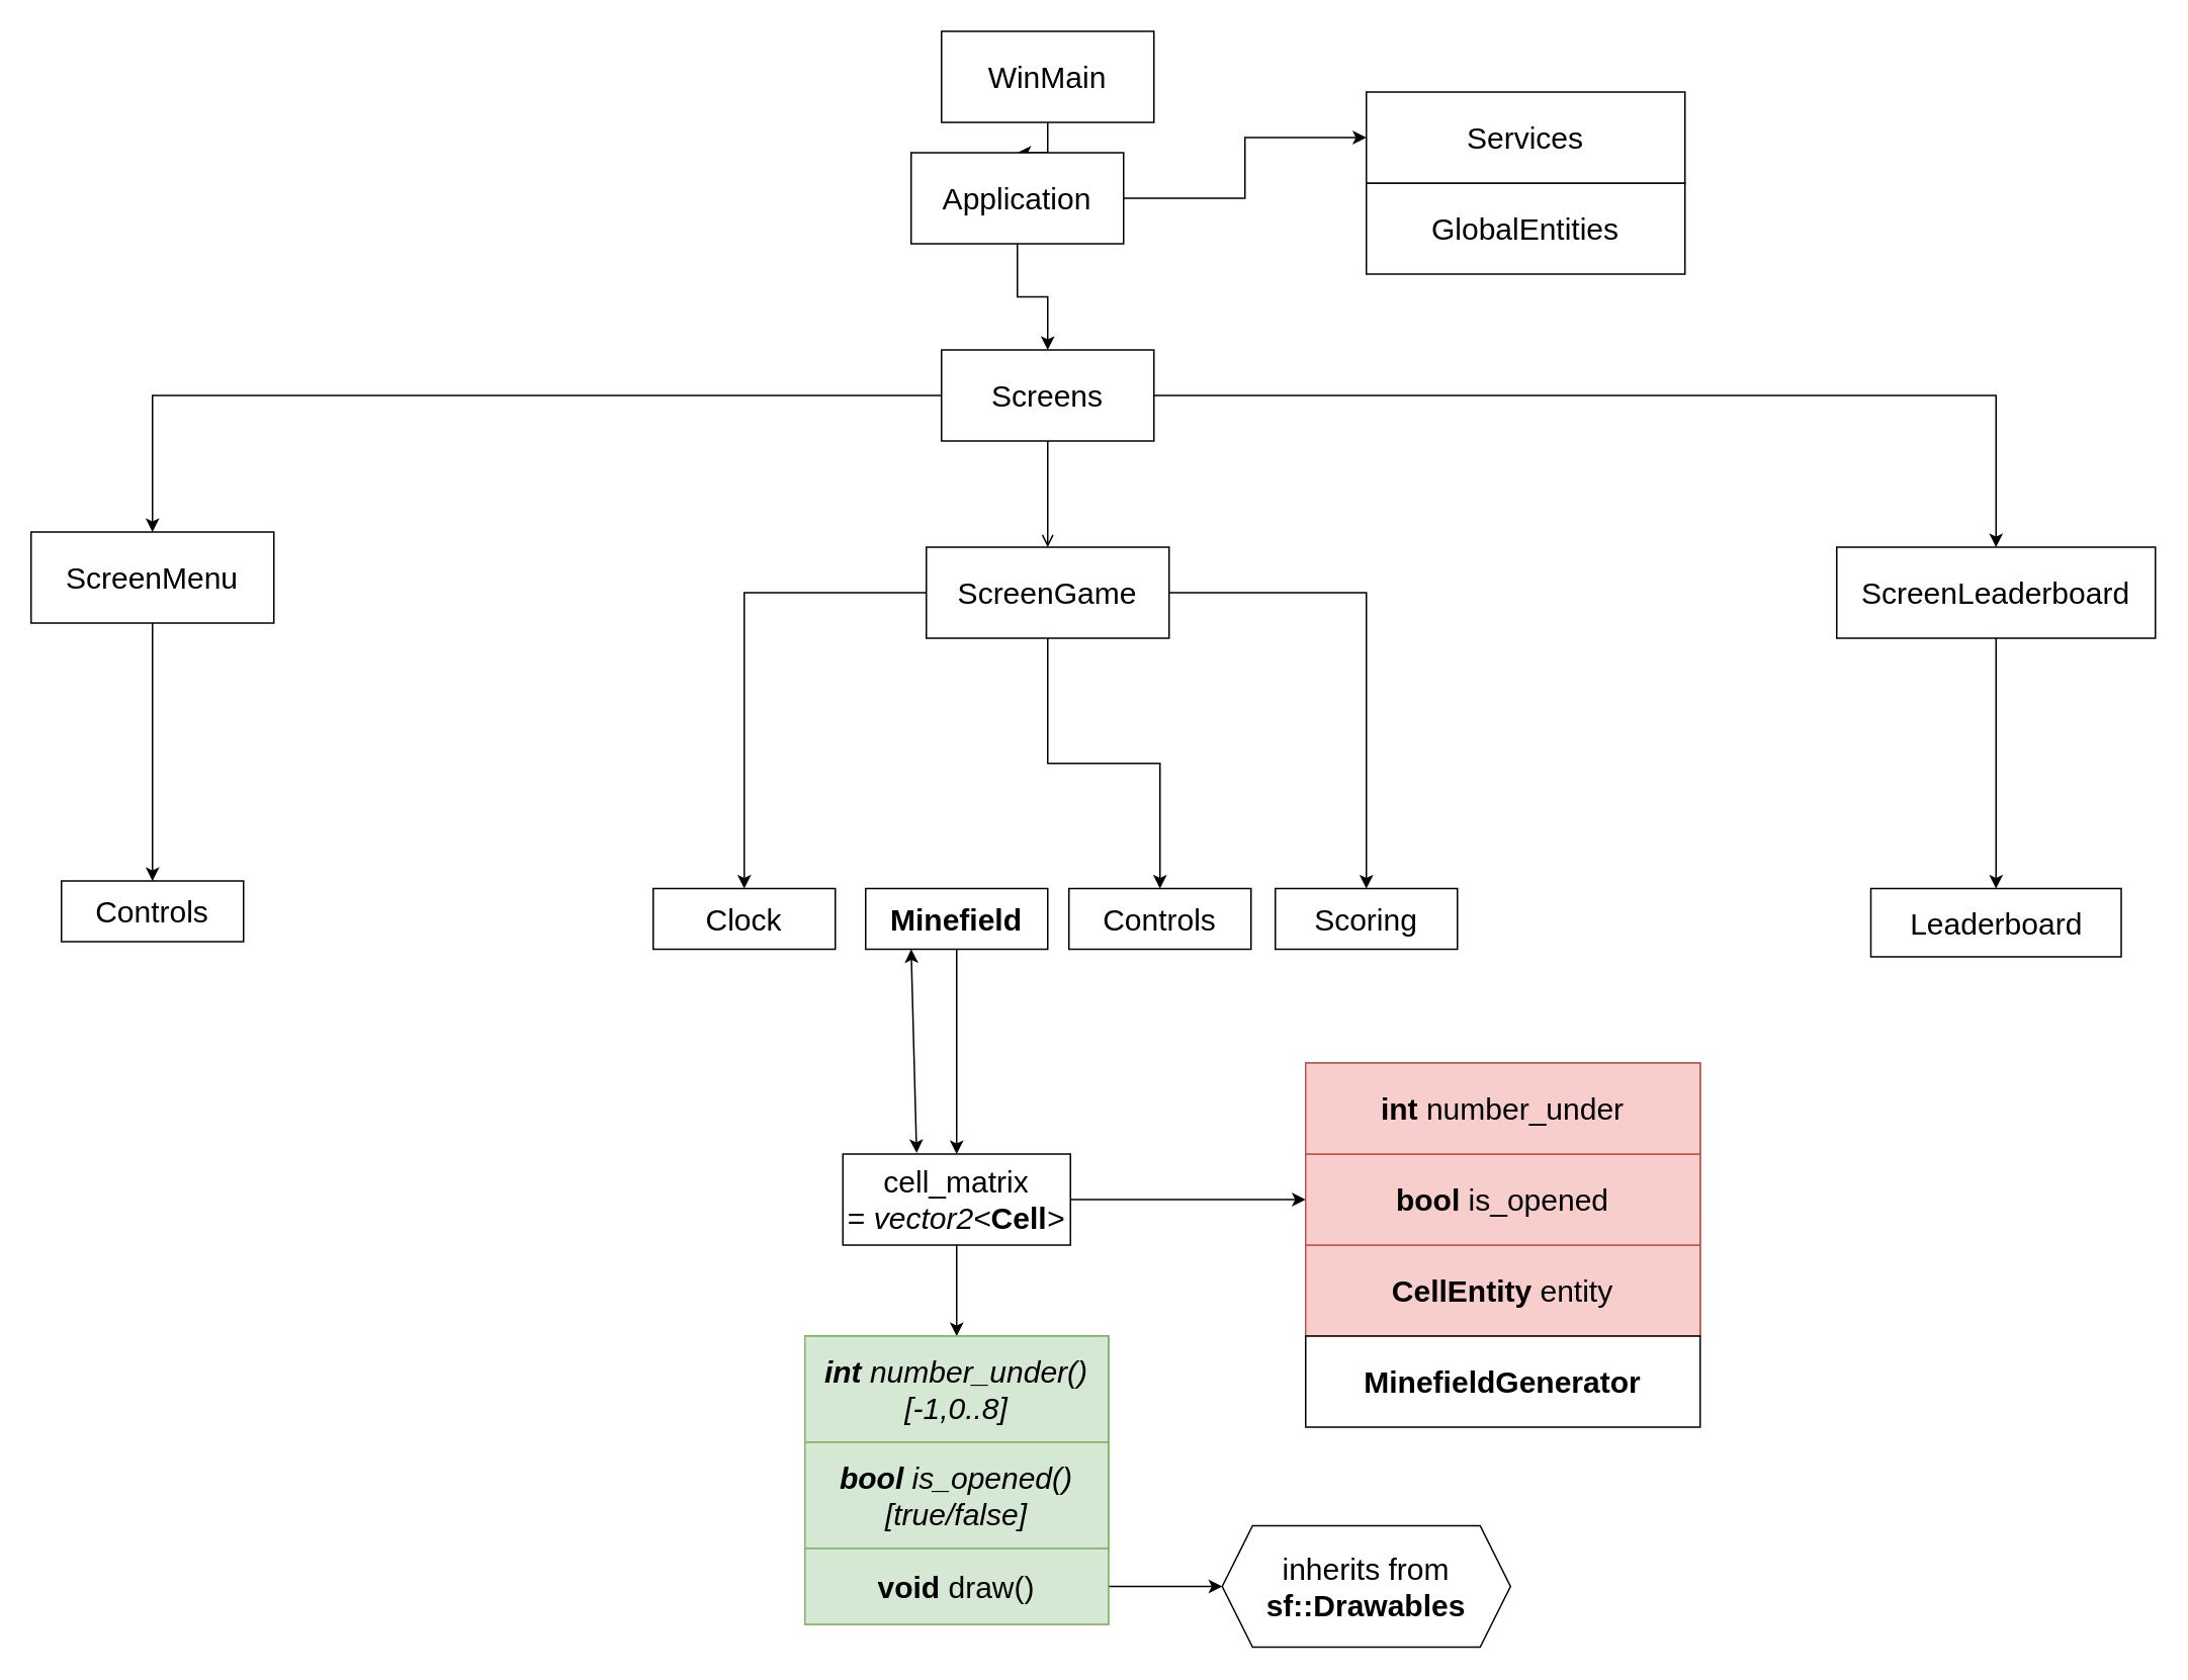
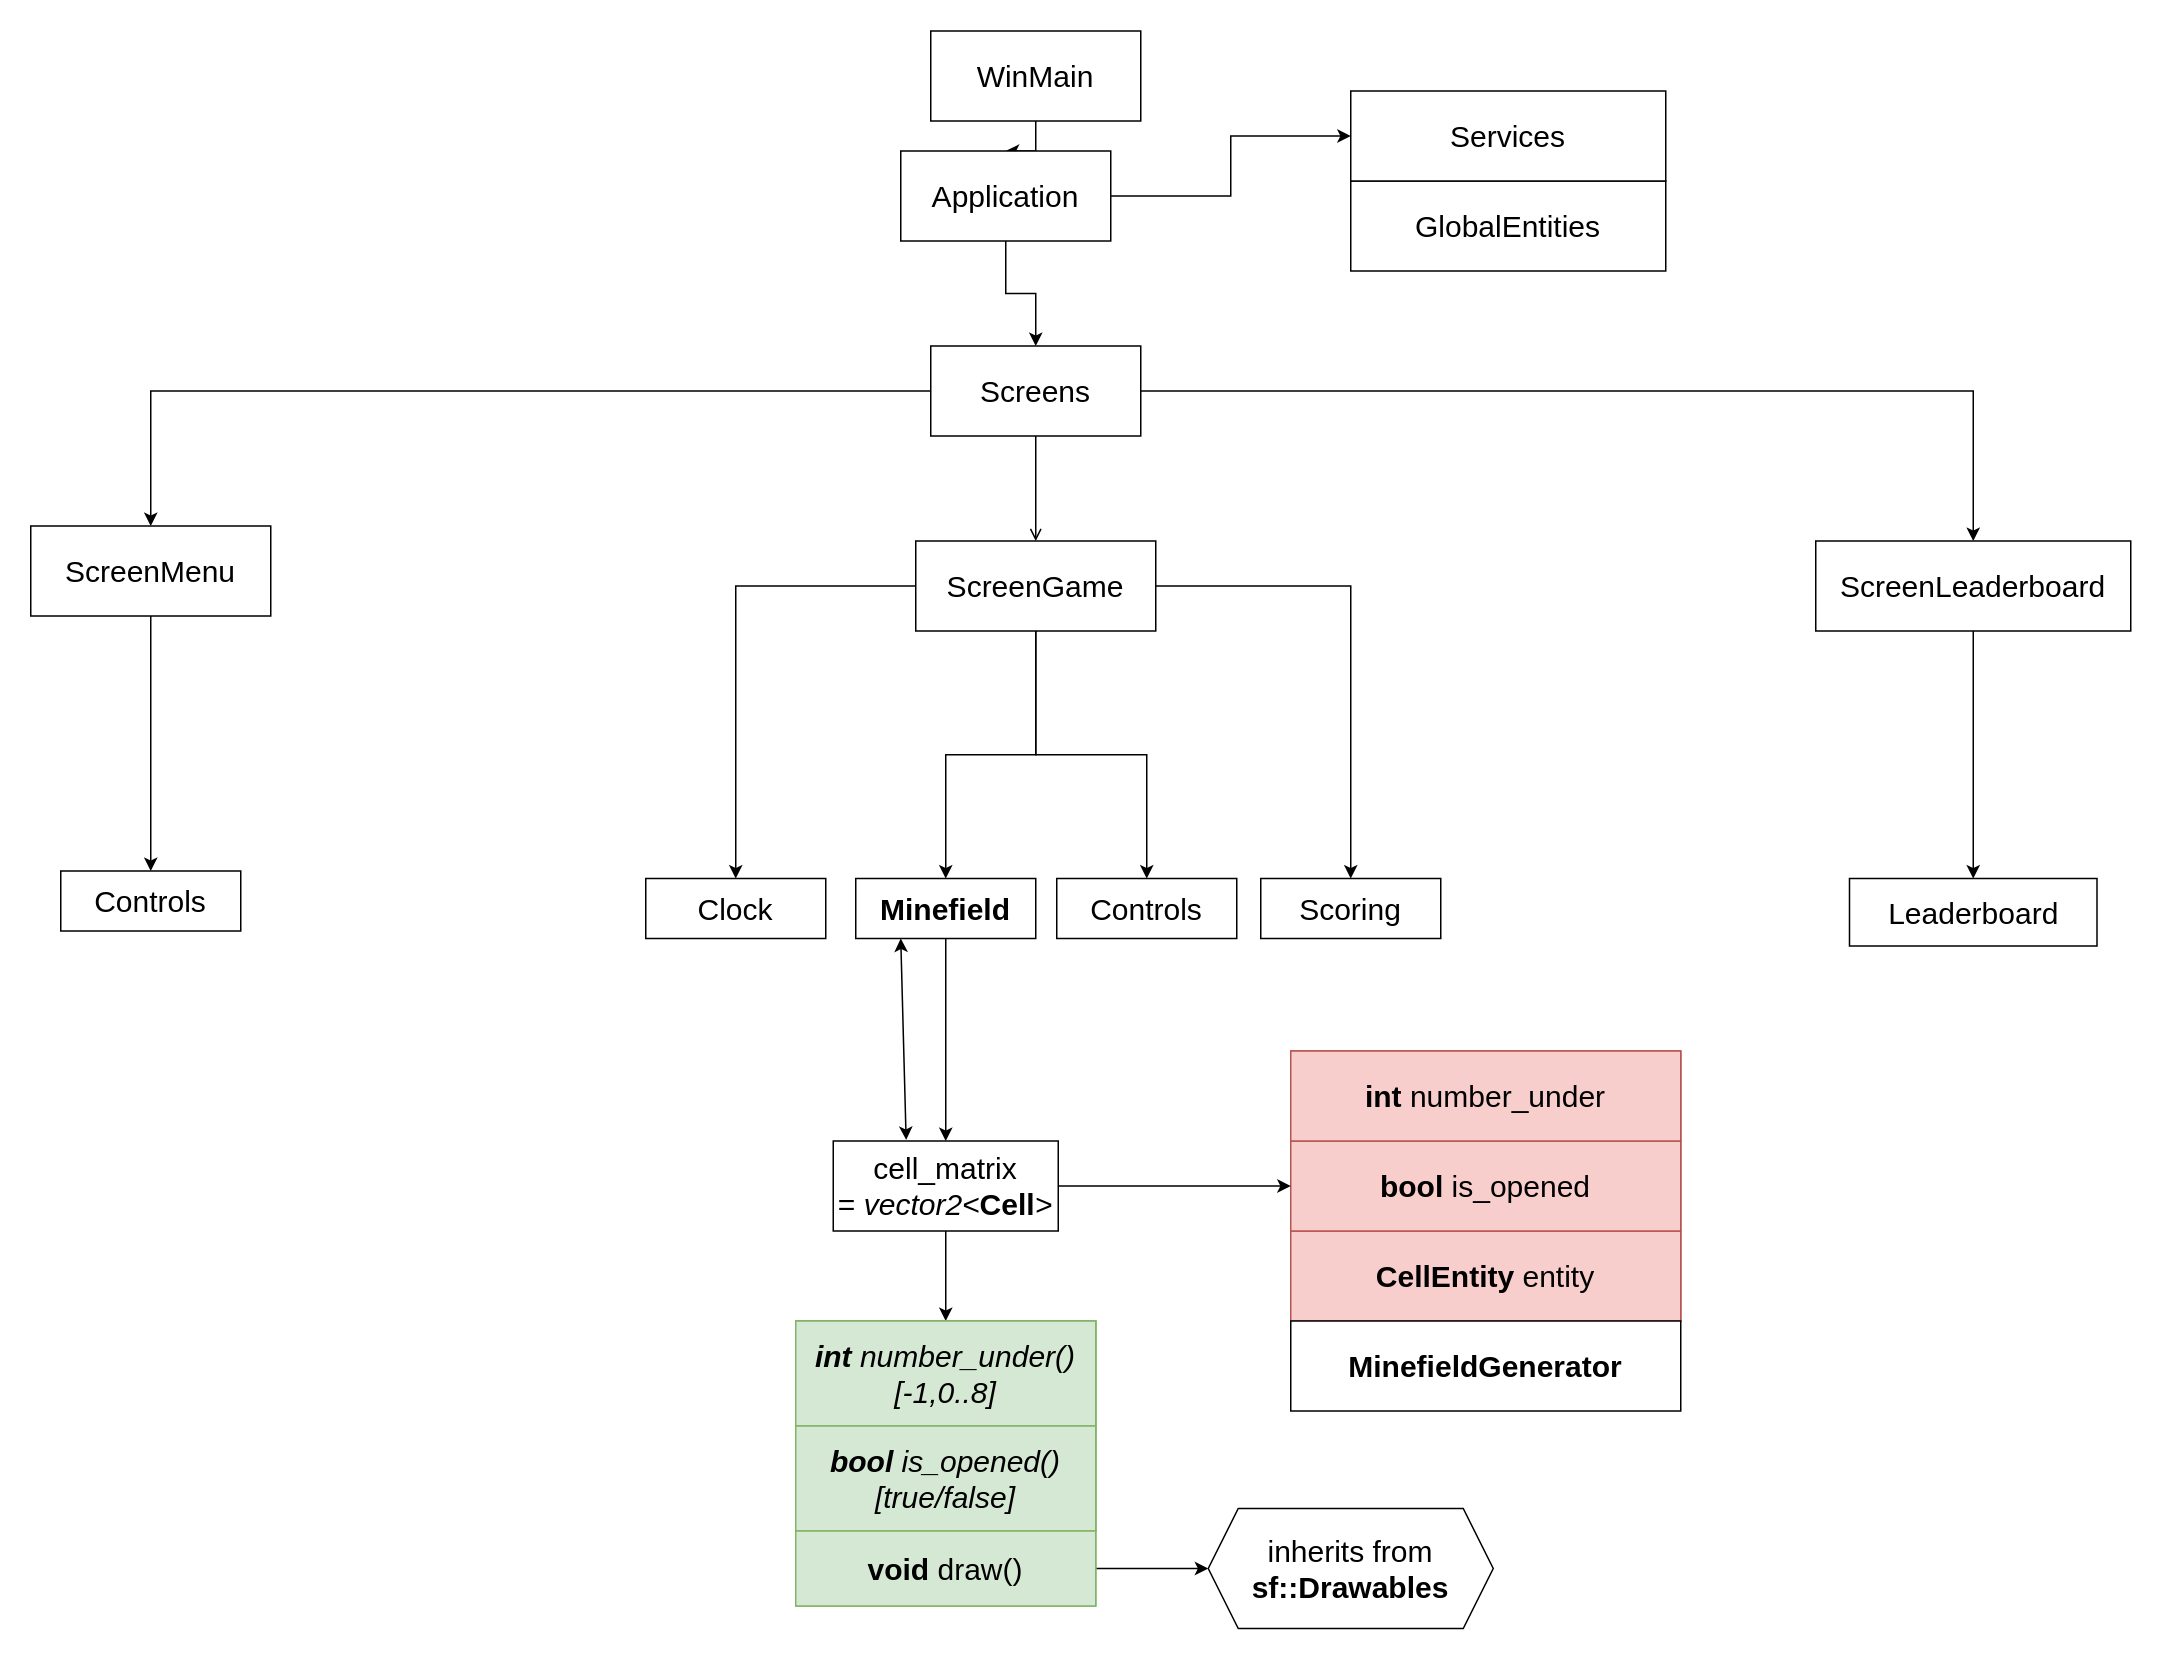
  <mxCell id="0" />
  <mxCell id="1" parent="0" />
  <mxCell id="2" value="" style="edgeStyle=orthogonalEdgeStyle;rounded=0;orthogonalLoop=1;jettySize=auto;html=1;" edge="1" parent="1" source="3" target="6"><mxGeometry relative="1" as="geometry" /></mxCell>
  <mxCell id="3" value="WinMain" style="rounded=0;whiteSpace=wrap;html=1;fontSize=20;" vertex="1" parent="1"><mxGeometry x="620" y="20" width="140" height="60" as="geometry" /></mxCell>
  <mxCell id="4" value="" style="edgeStyle=orthogonalEdgeStyle;rounded=0;orthogonalLoop=1;jettySize=auto;html=1;" edge="1" parent="1" source="6" target="11"><mxGeometry relative="1" as="geometry" /></mxCell>
  <mxCell id="5" value="" style="edgeStyle=orthogonalEdgeStyle;rounded=0;orthogonalLoop=1;jettySize=auto;html=1;" edge="1" parent="1" source="6" target="45"><mxGeometry relative="1" as="geometry" /></mxCell>
  <mxCell id="6" value="Application" style="rounded=0;whiteSpace=wrap;html=1;fontSize=20;" vertex="1" parent="1"><mxGeometry x="600" y="100" width="140" height="60" as="geometry" /></mxCell>
  <mxCell id="7" value="GlobalEntities" style="rounded=0;whiteSpace=wrap;html=1;fontSize=20;" vertex="1" parent="1"><mxGeometry x="900" y="120" width="210" height="60" as="geometry" /></mxCell>
  <mxCell id="8" value="" style="edgeStyle=orthogonalEdgeStyle;rounded=0;orthogonalLoop=1;jettySize=auto;html=1;endArrow=open;" edge="1" parent="1" source="11" target="18"><mxGeometry relative="1" as="geometry" /></mxCell>
  <mxCell id="9" value="" style="edgeStyle=orthogonalEdgeStyle;rounded=0;orthogonalLoop=1;jettySize=auto;html=1;" edge="1" parent="1" source="11" target="13"><mxGeometry relative="1" as="geometry" /></mxCell>
  <mxCell id="10" value="" style="edgeStyle=orthogonalEdgeStyle;rounded=0;orthogonalLoop=1;jettySize=auto;html=1;" edge="1" parent="1" source="11" target="20"><mxGeometry relative="1" as="geometry" /></mxCell>
  <mxCell id="11" value="Screens" style="rounded=0;whiteSpace=wrap;html=1;fontSize=20;" vertex="1" parent="1"><mxGeometry x="620" y="230" width="140" height="60" as="geometry" /></mxCell>
  <mxCell id="12" value="" style="edgeStyle=orthogonalEdgeStyle;rounded=0;orthogonalLoop=1;jettySize=auto;html=1;" edge="1" parent="1" source="13" target="26"><mxGeometry relative="1" as="geometry" /></mxCell>
  <mxCell id="13" value="ScreenMenu" style="rounded=0;whiteSpace=wrap;html=1;fontSize=20;" vertex="1" parent="1"><mxGeometry x="20" y="350" width="160" height="60" as="geometry" /></mxCell>
+ <mxCell id="14" value="" style="edgeStyle=orthogonalEdgeStyle;rounded=0;orthogonalLoop=1;jettySize=auto;html=1;" edge="1" parent="1" source="18" target="22"><mxGeometry relative="1" as="geometry" /></mxCell>
  <mxCell id="15" value="" style="edgeStyle=orthogonalEdgeStyle;rounded=0;orthogonalLoop=1;jettySize=auto;html=1;" edge="1" parent="1" source="18" target="23"><mxGeometry relative="1" as="geometry" /></mxCell>
  <mxCell id="16" value="" style="edgeStyle=orthogonalEdgeStyle;rounded=0;orthogonalLoop=1;jettySize=auto;html=1;" edge="1" parent="1" source="18" target="24"><mxGeometry relative="1" as="geometry" /></mxCell>
  <mxCell id="17" value="" style="edgeStyle=orthogonalEdgeStyle;rounded=0;orthogonalLoop=1;jettySize=auto;html=1;" edge="1" parent="1" source="18" target="25"><mxGeometry relative="1" as="geometry" /></mxCell>
  <mxCell id="18" value="ScreenGame" style="rounded=0;whiteSpace=wrap;html=1;fontSize=20;" vertex="1" parent="1"><mxGeometry x="610" y="360" width="160" height="60" as="geometry" /></mxCell>
  <mxCell id="19" value="" style="edgeStyle=orthogonalEdgeStyle;rounded=0;orthogonalLoop=1;jettySize=auto;html=1;" edge="1" parent="1" source="20" target="27"><mxGeometry relative="1" as="geometry" /></mxCell>
  <mxCell id="20" value="ScreenLeaderboard" style="rounded=0;whiteSpace=wrap;html=1;fontSize=20;" vertex="1" parent="1"><mxGeometry x="1210" y="360" width="210" height="60" as="geometry" /></mxCell>
  <mxCell id="21" value="" style="edgeStyle=orthogonalEdgeStyle;rounded=0;orthogonalLoop=1;jettySize=auto;html=1;" edge="1" parent="1" source="22" target="38"><mxGeometry relative="1" as="geometry" /></mxCell>
  <mxCell id="22" value="Minefield" style="rounded=0;whiteSpace=wrap;html=1;fontSize=20;fontStyle=1" vertex="1" parent="1"><mxGeometry x="570" y="585" width="120" height="40" as="geometry" /></mxCell>
  <mxCell id="23" value="Clock" style="rounded=0;whiteSpace=wrap;html=1;fontSize=20;" vertex="1" parent="1"><mxGeometry x="430" y="585" width="120" height="40" as="geometry" /></mxCell>
  <mxCell id="24" value="Scoring" style="rounded=0;whiteSpace=wrap;html=1;fontSize=20;" vertex="1" parent="1"><mxGeometry x="840" y="585" width="120" height="40" as="geometry" /></mxCell>
  <mxCell id="25" value="Controls" style="rounded=0;whiteSpace=wrap;html=1;fontSize=20;" vertex="1" parent="1"><mxGeometry x="704" y="585" width="120" height="40" as="geometry" /></mxCell>
  <mxCell id="26" value="Controls" style="rounded=0;whiteSpace=wrap;html=1;fontSize=20;" vertex="1" parent="1"><mxGeometry x="40" y="580" width="120" height="40" as="geometry" /></mxCell>
  <mxCell id="27" value="Leaderboard" style="rounded=0;whiteSpace=wrap;html=1;fontSize=20;" vertex="1" parent="1"><mxGeometry x="1232.5" y="585" width="165" height="45" as="geometry" /></mxCell>
  <mxCell id="28" value="" style="group" vertex="1" connectable="0" parent="1"><mxGeometry x="960" y="700" width="260" height="180" as="geometry" /></mxCell>
  <mxCell id="29" value="" style="group" vertex="1" connectable="0" parent="28"><mxGeometry width="260" height="180" as="geometry" /></mxCell>
  <mxCell id="30" value="" style="group;fillColor=#f8cecc;strokeColor=#b85450;" vertex="1" connectable="0" parent="29"><mxGeometry x="-100" width="260" height="180" as="geometry" /></mxCell>
  <mxCell id="31" value="&lt;b&gt;CellEntity&lt;/b&gt; entity" style="whiteSpace=wrap;html=1;fontSize=20;rounded=0;fontStyle=0;fillColor=#f8cecc;strokeColor=#b85450;" vertex="1" parent="30"><mxGeometry y="120" width="260" height="60" as="geometry" /></mxCell>
  <mxCell id="32" value="&lt;b&gt;bool &lt;/b&gt;is_opened" style="whiteSpace=wrap;html=1;fontSize=20;rounded=0;fontStyle=0;fillColor=#f8cecc;strokeColor=#b85450;" vertex="1" parent="30"><mxGeometry y="60" width="260" height="60" as="geometry" /></mxCell>
  <mxCell id="33" value="&lt;b&gt;int &lt;/b&gt;number_under" style="whiteSpace=wrap;html=1;fontSize=20;rounded=0;fontStyle=0;fillColor=#f8cecc;strokeColor=#b85450;" vertex="1" parent="30"><mxGeometry width="260" height="60" as="geometry" /></mxCell>
  <mxCell id="34" value="" style="edgeStyle=orthogonalEdgeStyle;rounded=0;orthogonalLoop=1;jettySize=auto;html=1;" edge="1" parent="1" source="43" target="35"><mxGeometry relative="1" as="geometry" /></mxCell>
  <mxCell id="35" value="inherits from&lt;br&gt;&lt;b&gt;sf::Drawables&lt;/b&gt;" style="shape=hexagon;perimeter=hexagonPerimeter2;whiteSpace=wrap;html=1;fixedSize=1;fontSize=20;rounded=0;fontStyle=0;" vertex="1" parent="1"><mxGeometry x="805" y="1005" width="190" height="80" as="geometry" /></mxCell>
  <mxCell id="36" value="" style="edgeStyle=orthogonalEdgeStyle;rounded=0;orthogonalLoop=1;jettySize=auto;html=1;" edge="1" parent="1" source="38" target="32"><mxGeometry relative="1" as="geometry" /></mxCell>
  <mxCell id="37" value="" style="edgeStyle=orthogonalEdgeStyle;rounded=0;orthogonalLoop=1;jettySize=auto;html=1;" edge="1" parent="1" source="38" target="41"><mxGeometry relative="1" as="geometry" /></mxCell>
  <mxCell id="38" value="cell_matrix =&amp;nbsp;&lt;i style=&quot;border-color: var(--border-color);&quot;&gt;vector2&amp;lt;&lt;/i&gt;&lt;span style=&quot;font-weight: 700;&quot;&gt;Cell&lt;/span&gt;&lt;span style=&quot;border-color: var(--border-color);&quot;&gt;&lt;i style=&quot;border-color: var(--border-color);&quot;&gt;&amp;gt;&lt;/i&gt;&lt;/span&gt;" style="whiteSpace=wrap;html=1;fontSize=20;rounded=0;fontStyle=0;" vertex="1" parent="1"><mxGeometry x="555" y="760" width="150" height="60" as="geometry" /></mxCell>
  <mxCell id="39" value="" style="group;fillColor=#d5e8d4;strokeColor=#82b366;" vertex="1" connectable="0" parent="1"><mxGeometry x="530" y="880" width="200" height="190" as="geometry" /></mxCell>
  <mxCell id="40" value="" style="group;fillColor=#d5e8d4;strokeColor=#82b366;" vertex="1" connectable="0" parent="39"><mxGeometry width="200" height="140" as="geometry" /></mxCell>
  <mxCell id="41" value="&lt;b&gt;int&lt;/b&gt;&amp;nbsp;number_under()&lt;br&gt;[-1,0..8]" style="whiteSpace=wrap;html=1;fontSize=20;rounded=0;fontStyle=2;fillColor=#d5e8d4;strokeColor=#82b366;" vertex="1" parent="40"><mxGeometry width="200" height="70" as="geometry" /></mxCell>
  <mxCell id="42" value="&lt;b&gt;bool &lt;/b&gt;is_opened()&lt;br&gt;[true/false]" style="whiteSpace=wrap;html=1;fontSize=20;rounded=0;fontStyle=2;fillColor=#d5e8d4;strokeColor=#82b366;" vertex="1" parent="40"><mxGeometry y="70" width="200" height="70" as="geometry" /></mxCell>
  <mxCell id="43" value="&lt;b&gt;void &lt;/b&gt;draw()" style="whiteSpace=wrap;html=1;fontSize=20;rounded=0;fontStyle=0;fillColor=#d5e8d4;strokeColor=#82b366;" vertex="1" parent="39"><mxGeometry y="140" width="200" height="50" as="geometry" /></mxCell>
  <mxCell id="44" value="&lt;b&gt;MinefieldGenerator&lt;/b&gt;" style="whiteSpace=wrap;html=1;fontSize=20;rounded=0;fontStyle=0;" vertex="1" parent="1"><mxGeometry x="860" y="880" width="260" height="60" as="geometry" /></mxCell>
  <mxCell id="45" value="Services" style="rounded=0;whiteSpace=wrap;html=1;fontSize=20;" vertex="1" parent="1"><mxGeometry x="900" y="60" width="210" height="60" as="geometry" /></mxCell>
  <mxCell id="46" value="" style="endArrow=classic;startArrow=classic;html=1;rounded=0;exitX=0.25;exitY=1;exitDx=0;exitDy=0;entryX=0.324;entryY=-0.012;entryDx=0;entryDy=0;entryPerimeter=0;" edge="1" parent="1" source="22" target="38"><mxGeometry width="50" height="50" relative="1" as="geometry"><mxPoint x="790" y="790" as="sourcePoint" /><mxPoint x="840" y="740" as="targetPoint" /></mxGeometry></mxCell>
